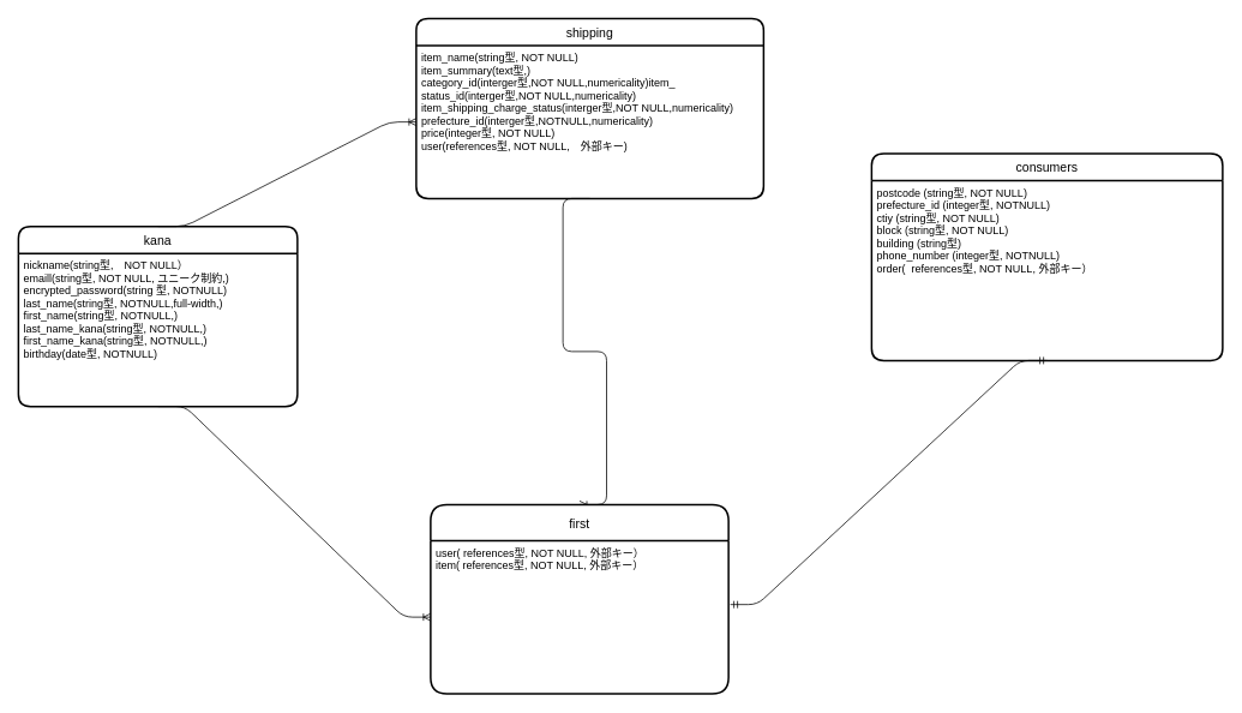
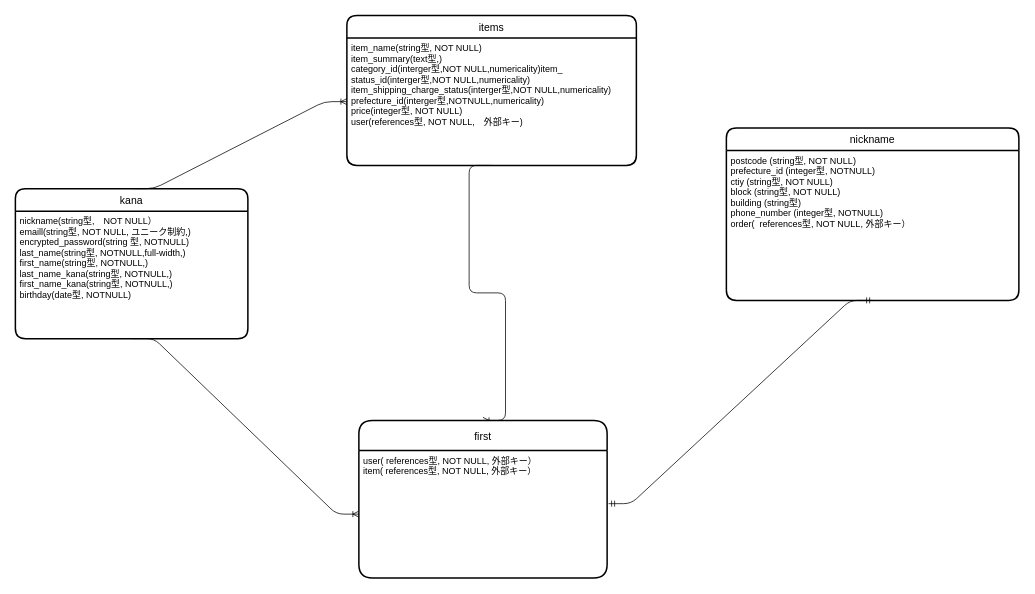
  <mxCell id="0" />
  <mxCell id="1" parent="0" />
  <mxCell id="2" value="kana" style="swimlane;childLayout=stackLayout;horizontal=1;startSize=30;horizontalStack=0;rounded=1;fontSize=14;fontStyle=0;strokeWidth=2;resizeParent=0;resizeLast=1;shadow=0;dashed=0;align=center;" parent="1" vertex="1"><mxGeometry x="20" y="251" width="310" height="200" as="geometry" /></mxCell>
  <mxCell id="3" value="nickname(string型,　NOT NULL）&#10;emaill(string型, NOT NULL, ユニーク制約,)&#10;encrypted_password(string 型, NOTNULL)&#10;last_name(string型, NOTNULL,full-width,)&#10;first_name(string型, NOTNULL,)&#10;last_name_kana(string型, NOTNULL,)&#10;first_name_kana(string型, NOTNULL,)&#10;birthday(date型, NOTNULL)" style="align=left;strokeColor=none;fillColor=none;spacingLeft=4;fontSize=12;verticalAlign=top;resizable=0;rotatable=0;part=1;" parent="2" vertex="1"><mxGeometry y="30" width="310" height="170" as="geometry" /></mxCell>
- <mxCell id="4" value="shipping" style="swimlane;childLayout=stackLayout;horizontal=1;startSize=30;horizontalStack=0;rounded=1;fontSize=14;fontStyle=0;strokeWidth=2;resizeParent=0;resizeLast=1;shadow=0;dashed=0;align=center;" parent="1" vertex="1"><mxGeometry x="462" y="20" width="386" height="200" as="geometry" /></mxCell>
+ <mxCell id="4" value="items" style="swimlane;childLayout=stackLayout;horizontal=1;startSize=30;horizontalStack=0;rounded=1;fontSize=14;fontStyle=0;strokeWidth=2;resizeParent=0;resizeLast=1;shadow=0;dashed=0;align=center;" parent="1" vertex="1"><mxGeometry x="462" y="20" width="386" height="200" as="geometry" /></mxCell>
  <mxCell id="5" value="item_name(string型, NOT NULL)&#10;item_summary(text型,)&#10;category_id(interger型,NOT NULL,numericality)item_&#10;status_id(interger型,NOT NULL,numericality)&#10;item_shipping_charge_status(interger型,NOT NULL,numericality)&#10;prefecture_id(interger型,NOTNULL,numericality)&#10;price(integer型, NOT NULL)&#10;user(references型, NOT NULL,　外部キー)" style="align=left;strokeColor=none;fillColor=none;spacingLeft=4;fontSize=12;verticalAlign=top;resizable=0;rotatable=0;part=1;" parent="4" vertex="1"><mxGeometry y="30" width="386" height="170" as="geometry" /></mxCell>
  <mxCell id="6" value="" style="edgeStyle=entityRelationEdgeStyle;fontSize=12;html=1;endArrow=ERoneToMany;exitX=0.5;exitY=0;exitDx=0;exitDy=0;entryX=0;entryY=0.5;entryDx=0;entryDy=0;" parent="1" source="2" target="5" edge="1"><mxGeometry width="100" height="100" relative="1" as="geometry"><mxPoint x="498" y="370" as="sourcePoint" /><mxPoint x="598" y="270" as="targetPoint" /></mxGeometry></mxCell>
  <mxCell id="7" value="" style="edgeStyle=entityRelationEdgeStyle;fontSize=12;html=1;endArrow=ERoneToMany;exitX=0.5;exitY=1;exitDx=0;exitDy=0;entryX=0;entryY=0.5;entryDx=0;entryDy=0;" parent="1" source="3" target="12" edge="1"><mxGeometry width="100" height="100" relative="1" as="geometry"><mxPoint x="608" y="710" as="sourcePoint" /><mxPoint x="338" y="650" as="targetPoint" /></mxGeometry></mxCell>
  <mxCell id="8" value="" style="edgeStyle=entityRelationEdgeStyle;fontSize=12;html=1;endArrow=ERoneToMany;entryX=0.5;entryY=0;entryDx=0;entryDy=0;exitX=0.5;exitY=1;exitDx=0;exitDy=0;" parent="1" source="5" target="11" edge="1"><mxGeometry width="100" height="100" relative="1" as="geometry"><mxPoint x="398" y="600" as="sourcePoint" /><mxPoint x="633" y="500" as="targetPoint" /></mxGeometry></mxCell>
- <mxCell id="9" value="consumers" style="swimlane;childLayout=stackLayout;horizontal=1;startSize=30;horizontalStack=0;rounded=1;fontSize=14;fontStyle=0;strokeWidth=2;resizeParent=0;resizeLast=1;shadow=0;dashed=0;align=center;" parent="1" vertex="1"><mxGeometry x="968" y="170" width="390" height="230" as="geometry" /></mxCell>
+ <mxCell id="9" value="nickname" style="swimlane;childLayout=stackLayout;horizontal=1;startSize=30;horizontalStack=0;rounded=1;fontSize=14;fontStyle=0;strokeWidth=2;resizeParent=0;resizeLast=1;shadow=0;dashed=0;align=center;" parent="1" vertex="1"><mxGeometry x="968" y="170" width="390" height="230" as="geometry" /></mxCell>
  <mxCell id="10" value="postcode (string型, NOT NULL)&#10;prefecture_id (integer型, NOTNULL)&#10;ctiy (string型, NOT NULL)&#10;block (string型, NOT NULL)&#10;building (string型)&#10;phone_number (integer型, NOTNULL)&#10;order(  references型, NOT NULL, 外部キー）" style="align=left;strokeColor=none;fillColor=none;spacingLeft=4;fontSize=12;verticalAlign=top;resizable=0;rotatable=0;part=1;" parent="9" vertex="1"><mxGeometry y="30" width="390" height="200" as="geometry" /></mxCell>
  <mxCell id="11" value="first" style="swimlane;childLayout=stackLayout;horizontal=1;startSize=40;horizontalStack=0;rounded=1;fontSize=14;fontStyle=0;strokeWidth=2;resizeParent=0;resizeLast=1;shadow=0;dashed=0;align=center;" parent="1" vertex="1"><mxGeometry x="478" y="560" width="331" height="210" as="geometry" /></mxCell>
  <mxCell id="12" value="user( references型, NOT NULL, 外部キー）&#10;item( references型, NOT NULL, 外部キー）" style="align=left;strokeColor=none;fillColor=none;spacingLeft=4;fontSize=12;verticalAlign=top;resizable=0;rotatable=0;part=1;" parent="11" vertex="1"><mxGeometry y="40" width="331" height="170" as="geometry" /></mxCell>
  <mxCell id="13" value="" style="edgeStyle=entityRelationEdgeStyle;fontSize=12;html=1;endArrow=ERmandOne;startArrow=ERmandOne;exitX=1.006;exitY=0.418;exitDx=0;exitDy=0;exitPerimeter=0;entryX=0.5;entryY=1;entryDx=0;entryDy=0;" parent="1" source="12" target="10" edge="1"><mxGeometry width="100" height="100" relative="1" as="geometry"><mxPoint x="938" y="460" as="sourcePoint" /><mxPoint x="1038" y="360" as="targetPoint" /></mxGeometry></mxCell>
